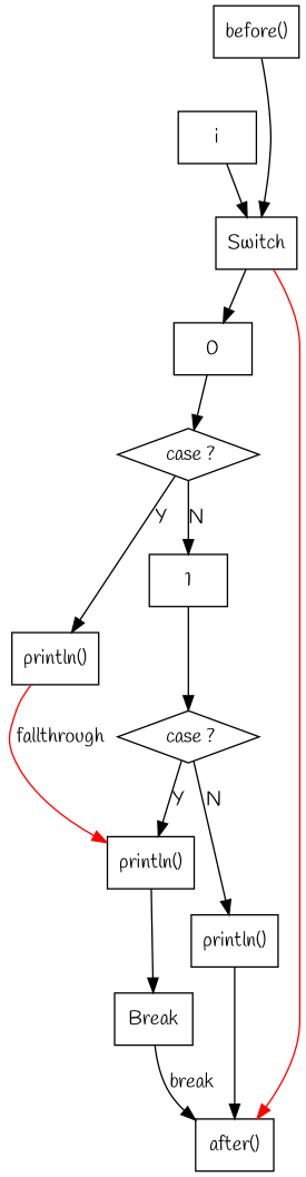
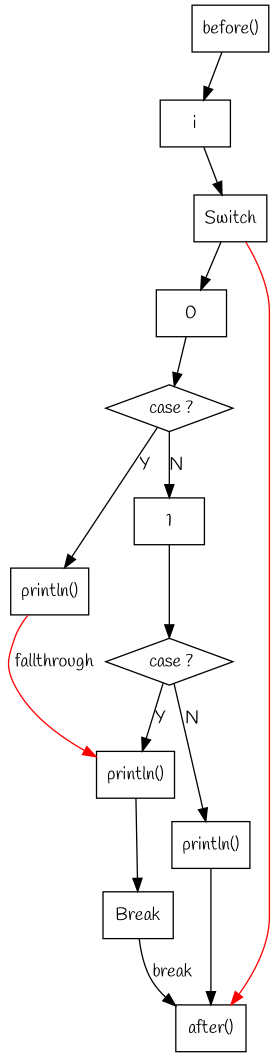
  digraph {
    compound=true
    fontname=Handlee
    node [fillcolor=white fontname=Handlee shape=rect style=filled]
    edge [fontname=Handlee]
    n1 [label="before()"]
    n2 [label=i]
    n3 [label=Switch]
    n4 [label=0]
    n5 [label="after()"]
    n6 [label=" case ?" shape=diamond]
    n7 [label="println()"]
    n8 [label=1]
    n9 [label="println()"]
    n10 [label=" case ?" shape=diamond]
    n11 [label=Break]
    n12 [label="println()"]
-   n1 -> n3
+   n1 -> n2
    n2 -> n3
    n3 -> n4
    n3 -> n5 [color=red]
    n4 -> n6
    n6 -> n7 [label=Y]
    n6 -> n8 [label=N]
    n7 -> n9 [color=red label=fallthrough]
    n8 -> n10
    n9 -> n11
    n10 -> n9 [label=Y]
    n10 -> n12 [label=N]
    n11 -> n5 [color=black label=break]
    n12 -> n5
  }
